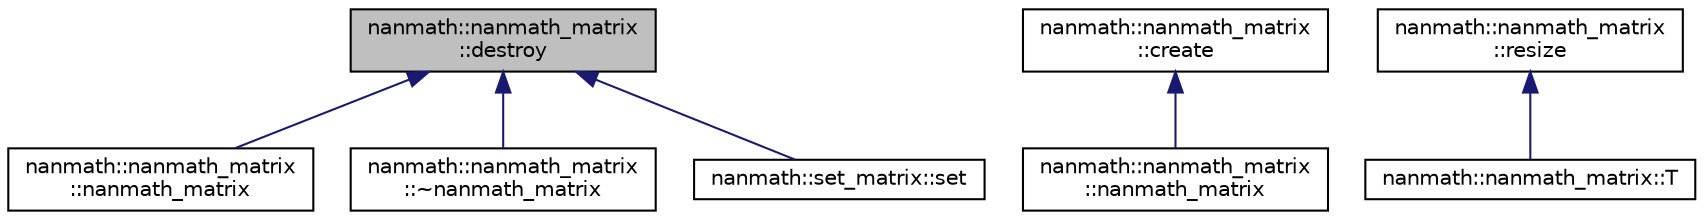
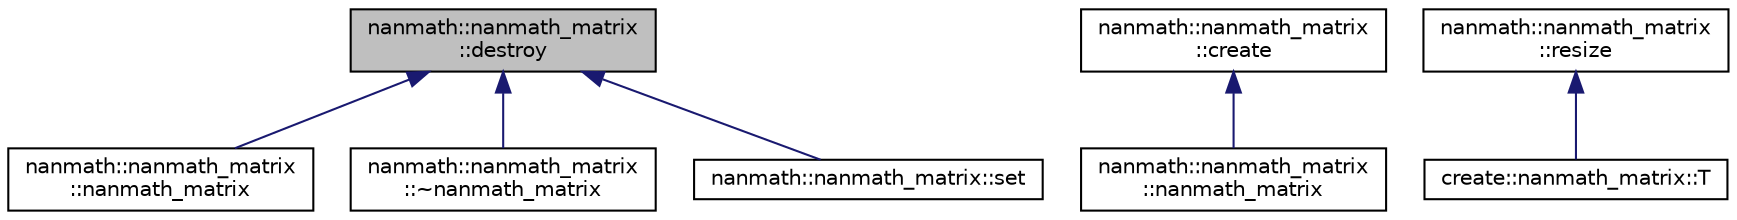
  digraph {
    rankdir=TB
    node [color=black fillcolor=white fontname=Helvetica fontsize=10 shape=record style=filled]
    edge [color=midnightblue dir=back fontname=Helvetica fontsize=10 labelfontname=Helvetica labelfontsize=10 style=solid]
    n1 [fillcolor=grey75 fontcolor=black height=0.2 label="nanmath::nanmath_matrix\l::destroy" width=0.4]
    n2 [height=0.2 label="nanmath::nanmath_matrix\l::nanmath_matrix" width=0.4]
    n3 [height=0.2 label="nanmath::nanmath_matrix\l::~nanmath_matrix" width=0.4]
-   n4 [height=0.2 label="nanmath::set_matrix::set" width=0.4]
+   n4 [height=0.2 label="nanmath::nanmath_matrix::set" width=0.4]
    n5 [height=0.2 label="nanmath::nanmath_matrix\l::create" width=0.4]
    n6 [height=0.2 label="nanmath::nanmath_matrix\l::nanmath_matrix" width=0.4]
    n7 [height=0.2 label="nanmath::nanmath_matrix\l::resize" width=0.4]
-   n8 [height=0.2 label="nanmath::nanmath_matrix::T" width=0.4]
+   n8 [height=0.2 label="create::nanmath_matrix::T" width=0.4]
    n1 -> n2
    n1 -> n3
    n1 -> n4
    n5 -> n6
    n7 -> n8
  }
